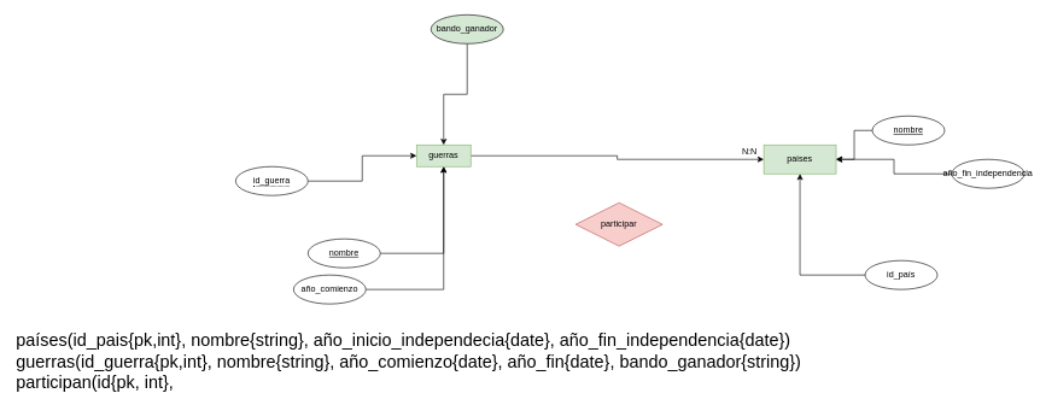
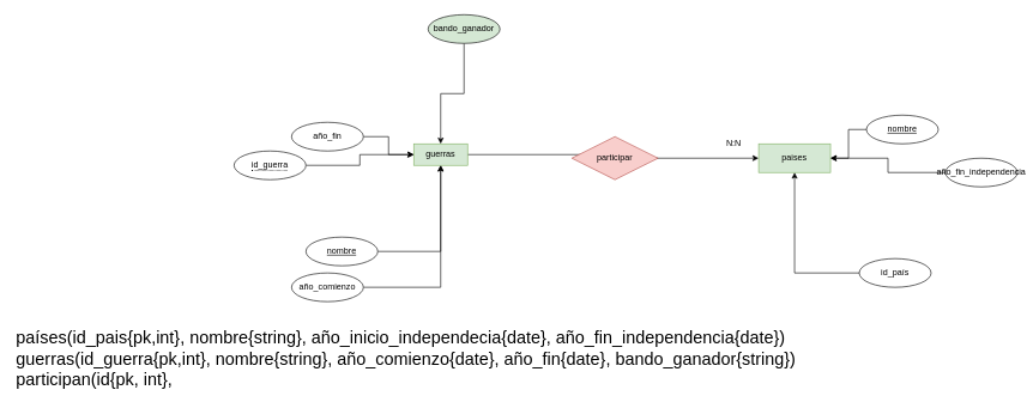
  <mxCell id="0" />
  <mxCell id="1" parent="0" />
  <mxCell id="2" style="edgeStyle=orthogonalEdgeStyle;rounded=0;orthogonalLoop=1;jettySize=auto;html=1;" parent="1" source="3" target="4" edge="1"><mxGeometry relative="1" as="geometry" /></mxCell>
  <mxCell id="3" value="guerras" style="whiteSpace=wrap;html=1;align=center;fillColor=#d5e8d4;strokeColor=#82b366;" parent="1" vertex="1"><mxGeometry x="575" y="200" width="75" height="30" as="geometry" /></mxCell>
  <mxCell id="4" value="paises&lt;br&gt;" style="whiteSpace=wrap;html=1;align=center;fillColor=#d5e8d4;strokeColor=#82b366;" parent="1" vertex="1"><mxGeometry x="1055" y="200" width="100" height="40" as="geometry" /></mxCell>
  <mxCell id="5" style="edgeStyle=orthogonalEdgeStyle;rounded=0;orthogonalLoop=1;jettySize=auto;html=1;" parent="1" source="6" target="3" edge="1"><mxGeometry relative="1" as="geometry" /></mxCell>
  <mxCell id="6" value="año_comienzo" style="ellipse;whiteSpace=wrap;html=1;align=center;" parent="1" vertex="1"><mxGeometry x="405" y="380" width="100" height="40" as="geometry" /></mxCell>
+ <mxCell id="7" style="edgeStyle=orthogonalEdgeStyle;rounded=0;orthogonalLoop=1;jettySize=auto;html=1;" parent="1" source="8" target="3" edge="1"><mxGeometry relative="1" as="geometry" /></mxCell>
+ <mxCell id="8" value="año_fin" style="ellipse;whiteSpace=wrap;html=1;align=center;" parent="1" vertex="1"><mxGeometry x="405" y="170" width="100" height="40" as="geometry" /></mxCell>
  <mxCell id="9" style="edgeStyle=orthogonalEdgeStyle;rounded=0;orthogonalLoop=1;jettySize=auto;html=1;" parent="1" source="10" target="3" edge="1"><mxGeometry relative="1" as="geometry" /></mxCell>
  <mxCell id="10" value="&lt;u&gt;nombre&lt;/u&gt;" style="ellipse;whiteSpace=wrap;html=1;align=center;" parent="1" vertex="1"><mxGeometry x="425" y="330" width="100" height="40" as="geometry" /></mxCell>
  <mxCell id="11" style="edgeStyle=orthogonalEdgeStyle;rounded=0;orthogonalLoop=1;jettySize=auto;html=1;" parent="1" source="12" target="3" edge="1"><mxGeometry relative="1" as="geometry" /></mxCell>
  <mxCell id="12" value="bando_ganador" style="ellipse;whiteSpace=wrap;html=1;align=center;fillColor=#d5e8d4;" parent="1" vertex="1"><mxGeometry x="595" y="20" width="100" height="40" as="geometry" /></mxCell>
  <mxCell id="13" style="edgeStyle=orthogonalEdgeStyle;rounded=0;orthogonalLoop=1;jettySize=auto;html=1;" parent="1" source="14" target="4" edge="1"><mxGeometry relative="1" as="geometry" /></mxCell>
  <mxCell id="14" value="&lt;u&gt;nombre&lt;/u&gt;" style="ellipse;whiteSpace=wrap;html=1;align=center;" parent="1" vertex="1"><mxGeometry x="1205" y="160" width="100" height="40" as="geometry" /></mxCell>
- <mxCell id="15" value="participar" style="shape=rhombus;perimeter=rhombusPerimeter;whiteSpace=wrap;html=1;align=center;fillColor=#f8cecc;strokeColor=#b85450;" parent="1" vertex="1"><mxGeometry x="795" y="280" width="120" height="60" as="geometry" /></mxCell>
- <mxCell id="16" value="N:N" style="text;html=1;resizable=0;autosize=1;align=center;verticalAlign=middle;points=[];fillColor=none;strokeColor=none;rounded=0;" parent="1" vertex="1"><mxGeometry x="1015" y="200" width="40" height="20" as="geometry" /></mxCell>
+ <mxCell id="15" value="participar" style="shape=rhombus;perimeter=rhombusPerimeter;whiteSpace=wrap;html=1;align=center;fillColor=#f8cecc;strokeColor=#b85450;" parent="1" vertex="1"><mxGeometry x="795" y="190" width="120" height="60" as="geometry" /></mxCell>
+ <mxCell id="16" value="N:N" style="text;html=1;resizable=0;autosize=1;align=center;verticalAlign=middle;points=[];fillColor=none;strokeColor=none;rounded=0;" parent="1" vertex="1"><mxGeometry x="1000" y="190" width="40" height="20" as="geometry" /></mxCell>
  <mxCell id="17" value="&lt;font style=&quot;font-size: 24px&quot;&gt;países(id_pais{pk,int}, nombre{string}, año_inicio_independecia{date}, año_fin_independencia{date})&lt;br&gt;guerras(id_guerra{pk,int}, nombre{string}, año_comienzo{date}, año_fin{date}, bando_ganador{string})&lt;br&gt;participan(id{pk, int},&lt;br&gt;&lt;/font&gt;" style="text;html=1;align=left;verticalAlign=middle;resizable=0;points=[];autosize=1;strokeColor=none;fillColor=none;" parent="1" vertex="1"><mxGeometry x="20" y="470" width="1100" height="60" as="geometry" /></mxCell>
  <mxCell id="18" style="edgeStyle=orthogonalEdgeStyle;rounded=0;orthogonalLoop=1;jettySize=auto;html=1;" parent="1" source="19" target="4" edge="1"><mxGeometry relative="1" as="geometry" /></mxCell>
  <mxCell id="19" value="id_país" style="ellipse;whiteSpace=wrap;html=1;align=center;" parent="1" vertex="1"><mxGeometry x="1195" y="360" width="100" height="40" as="geometry" /></mxCell>
  <mxCell id="20" style="edgeStyle=orthogonalEdgeStyle;rounded=0;orthogonalLoop=1;jettySize=auto;html=1;" parent="1" source="21" target="4" edge="1"><mxGeometry relative="1" as="geometry" /></mxCell>
  <mxCell id="21" value="año_fin_independencia" style="ellipse;whiteSpace=wrap;html=1;align=center;" parent="1" vertex="1"><mxGeometry x="1315" y="220" width="100" height="40" as="geometry" /></mxCell>
  <mxCell id="22" style="edgeStyle=orthogonalEdgeStyle;rounded=0;orthogonalLoop=1;jettySize=auto;html=1;" parent="1" source="23" target="3" edge="1"><mxGeometry relative="1" as="geometry" /></mxCell>
- <mxCell id="23" value="&lt;span style=&quot;border-bottom: 1px dotted&quot;&gt;id_guerra&lt;/span&gt;" style="ellipse;whiteSpace=wrap;html=1;align=center;" parent="1" vertex="1"><mxGeometry x="325" y="230" width="100" height="40" as="geometry" /></mxCell>
+ <mxCell id="23" value="&lt;span style=&quot;border-bottom: 1px dotted&quot;&gt;id_guerra&lt;/span&gt;" style="ellipse;whiteSpace=wrap;html=1;align=center;" parent="1" vertex="1"><mxGeometry x="325" y="210" width="100" height="40" as="geometry" /></mxCell>
